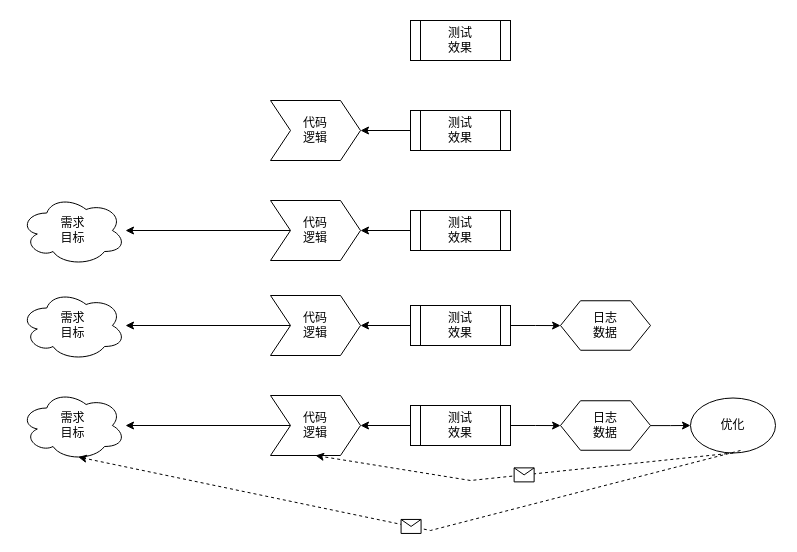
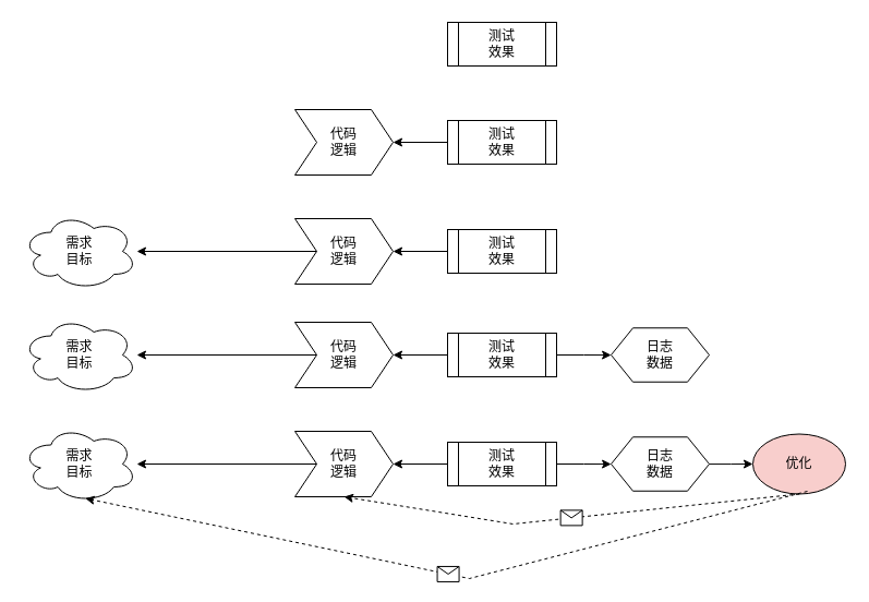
  <mxCell id="0" />
  <mxCell id="1" parent="0" />
  <mxCell id="2" value="测试&lt;br&gt;效果" style="shape=process;whiteSpace=wrap;html=1;backgroundOutline=1;" vertex="1" parent="1"><mxGeometry x="410" y="20" width="100" height="40" as="geometry" /></mxCell>
  <mxCell id="3" value="" style="edgeStyle=orthogonalEdgeStyle;rounded=0;orthogonalLoop=1;jettySize=auto;html=1;" edge="1" parent="1" source="4" target="5"><mxGeometry relative="1" as="geometry" /></mxCell>
  <mxCell id="4" value="测试&lt;br&gt;效果" style="shape=process;whiteSpace=wrap;html=1;backgroundOutline=1;" vertex="1" parent="1"><mxGeometry x="410" y="110" width="100" height="40" as="geometry" /></mxCell>
  <mxCell id="5" value="代码&lt;br&gt;逻辑" style="shape=step;perimeter=stepPerimeter;whiteSpace=wrap;html=1;fixedSize=1;" vertex="1" parent="1"><mxGeometry x="270" y="100" width="90" height="60" as="geometry" /></mxCell>
  <mxCell id="6" value="" style="edgeStyle=orthogonalEdgeStyle;rounded=0;orthogonalLoop=1;jettySize=auto;html=1;" edge="1" source="7" target="9" parent="1"><mxGeometry relative="1" as="geometry" /></mxCell>
  <mxCell id="7" value="测试&lt;br&gt;效果" style="shape=process;whiteSpace=wrap;html=1;backgroundOutline=1;" vertex="1" parent="1"><mxGeometry x="410" y="210" width="100" height="40" as="geometry" /></mxCell>
  <mxCell id="8" value="" style="edgeStyle=orthogonalEdgeStyle;rounded=0;orthogonalLoop=1;jettySize=auto;html=1;" edge="1" parent="1" source="9" target="10"><mxGeometry relative="1" as="geometry" /></mxCell>
  <mxCell id="9" value="代码&lt;br&gt;逻辑" style="shape=step;perimeter=stepPerimeter;whiteSpace=wrap;html=1;fixedSize=1;" vertex="1" parent="1"><mxGeometry x="270" y="200" width="90" height="60" as="geometry" /></mxCell>
  <mxCell id="10" value="需求&lt;br&gt;目标" style="ellipse;shape=cloud;whiteSpace=wrap;html=1;" vertex="1" parent="1"><mxGeometry x="20" y="195" width="105" height="70" as="geometry" /></mxCell>
  <mxCell id="11" value="" style="edgeStyle=orthogonalEdgeStyle;rounded=0;orthogonalLoop=1;jettySize=auto;html=1;" edge="1" source="13" target="15" parent="1"><mxGeometry relative="1" as="geometry" /></mxCell>
  <mxCell id="12" value="" style="edgeStyle=orthogonalEdgeStyle;rounded=0;orthogonalLoop=1;jettySize=auto;html=1;" edge="1" parent="1" source="13" target="17"><mxGeometry relative="1" as="geometry" /></mxCell>
  <mxCell id="13" value="测试&lt;br&gt;效果" style="shape=process;whiteSpace=wrap;html=1;backgroundOutline=1;" vertex="1" parent="1"><mxGeometry x="410" y="305" width="100" height="40" as="geometry" /></mxCell>
  <mxCell id="14" value="" style="edgeStyle=orthogonalEdgeStyle;rounded=0;orthogonalLoop=1;jettySize=auto;html=1;" edge="1" source="15" target="16" parent="1"><mxGeometry relative="1" as="geometry" /></mxCell>
  <mxCell id="15" value="代码&lt;br&gt;逻辑" style="shape=step;perimeter=stepPerimeter;whiteSpace=wrap;html=1;fixedSize=1;" vertex="1" parent="1"><mxGeometry x="270" y="295" width="90" height="60" as="geometry" /></mxCell>
  <mxCell id="16" value="需求&lt;br&gt;目标" style="ellipse;shape=cloud;whiteSpace=wrap;html=1;" vertex="1" parent="1"><mxGeometry x="20" y="290" width="105" height="70" as="geometry" /></mxCell>
  <mxCell id="17" value="日志&lt;br&gt;数据" style="shape=hexagon;perimeter=hexagonPerimeter2;whiteSpace=wrap;html=1;fixedSize=1;" vertex="1" parent="1"><mxGeometry x="560" y="300.25" width="90" height="49.5" as="geometry" /></mxCell>
  <mxCell id="18" value="" style="edgeStyle=orthogonalEdgeStyle;rounded=0;orthogonalLoop=1;jettySize=auto;html=1;" edge="1" source="20" target="22" parent="1"><mxGeometry relative="1" as="geometry" /></mxCell>
  <mxCell id="19" value="" style="edgeStyle=orthogonalEdgeStyle;rounded=0;orthogonalLoop=1;jettySize=auto;html=1;" edge="1" source="20" target="25" parent="1"><mxGeometry relative="1" as="geometry" /></mxCell>
  <mxCell id="20" value="测试&lt;br&gt;效果" style="shape=process;whiteSpace=wrap;html=1;backgroundOutline=1;" vertex="1" parent="1"><mxGeometry x="410" y="405" width="100" height="40" as="geometry" /></mxCell>
  <mxCell id="21" value="" style="edgeStyle=orthogonalEdgeStyle;rounded=0;orthogonalLoop=1;jettySize=auto;html=1;" edge="1" source="22" target="23" parent="1"><mxGeometry relative="1" as="geometry" /></mxCell>
  <mxCell id="22" value="代码&lt;br&gt;逻辑" style="shape=step;perimeter=stepPerimeter;whiteSpace=wrap;html=1;fixedSize=1;" vertex="1" parent="1"><mxGeometry x="270" y="395" width="90" height="60" as="geometry" /></mxCell>
  <mxCell id="23" value="需求&lt;br&gt;目标" style="ellipse;shape=cloud;whiteSpace=wrap;html=1;" vertex="1" parent="1"><mxGeometry x="20" y="390" width="105" height="70" as="geometry" /></mxCell>
  <mxCell id="24" value="" style="edgeStyle=orthogonalEdgeStyle;rounded=0;orthogonalLoop=1;jettySize=auto;html=1;" edge="1" parent="1" source="25" target="26"><mxGeometry relative="1" as="geometry" /></mxCell>
  <mxCell id="25" value="日志&lt;br&gt;数据" style="shape=hexagon;perimeter=hexagonPerimeter2;whiteSpace=wrap;html=1;fixedSize=1;" vertex="1" parent="1"><mxGeometry x="560" y="400.25" width="90" height="49.5" as="geometry" /></mxCell>
- <mxCell id="26" value="优化" style="ellipse;whiteSpace=wrap;html=1;" vertex="1" parent="1"><mxGeometry x="690" y="397.5" width="85" height="55" as="geometry" /></mxCell>
+ <mxCell id="26" value="优化" style="ellipse;whiteSpace=wrap;html=1;fillColor=#f8cecc;" vertex="1" parent="1"><mxGeometry x="690" y="397.5" width="85" height="55" as="geometry" /></mxCell>
  <mxCell id="27" value="" style="endArrow=classic;html=1;rounded=0;exitX=0.5;exitY=1;exitDx=0;exitDy=0;entryX=0.5;entryY=1;entryDx=0;entryDy=0;dashed=1;" edge="1" parent="1" source="26" target="22"><mxGeometry relative="1" as="geometry"><mxPoint x="620" y="510" as="sourcePoint" /><mxPoint x="420" y="550" as="targetPoint" /><Array as="points"><mxPoint x="470" y="480" /></Array></mxGeometry></mxCell>
  <mxCell id="28" value="" style="shape=message;html=1;outlineConnect=0;" vertex="1" parent="27"><mxGeometry width="20" height="14" relative="1" as="geometry"><mxPoint x="-10" y="-7" as="offset" /></mxGeometry></mxCell>
  <mxCell id="29" value="" style="endArrow=classic;html=1;rounded=0;dashed=1;entryX=0.55;entryY=0.95;entryDx=0;entryDy=0;entryPerimeter=0;" edge="1" parent="1" target="23"><mxGeometry relative="1" as="geometry"><mxPoint x="740" y="450" as="sourcePoint" /><mxPoint x="325" y="465" as="targetPoint" /><Array as="points"><mxPoint x="430" y="530" /></Array></mxGeometry></mxCell>
  <mxCell id="30" value="" style="shape=message;html=1;outlineConnect=0;" vertex="1" parent="29"><mxGeometry width="20" height="14" relative="1" as="geometry"><mxPoint x="-10" y="-7" as="offset" /></mxGeometry></mxCell>
